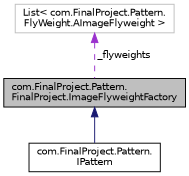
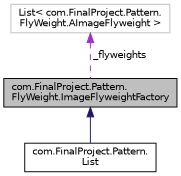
  digraph {
    rankdir=TB
    node [color=black fillcolor=white fontname=Helvetica fontsize=10 shape=record style=filled]
    edge [dir=back fontname=Helvetica fontsize=10 labelfontname=Helvetica labelfontsize=10]
-   n1 [fillcolor=grey75 fontcolor=black height=0.2 label="com.FinalProject.Pattern.\lFinalProject.ImageFlyweightFactory" width=0.4]
-   n2 [height=0.2 label="com.FinalProject.Pattern.\lIPattern" width=0.4]
+   n1 [fillcolor=grey75 fontcolor=black height=0.2 label="com.FinalProject.Pattern.\lFlyWeight.ImageFlyweightFactory" width=0.4]
+   n2 [height=0.2 label="com.FinalProject.Pattern.\lList" width=0.4]
    n3 [color=grey75 height=0.2 label="List\< com.FinalProject.Pattern.\lFlyWeight.AImageFlyweight \>" width=0.4]
    n1 -> n2 [color=midnightblue style=solid]
    n3 -> n1 [color=darkorchid3 label=" _flyweights" style=dashed]
  }
